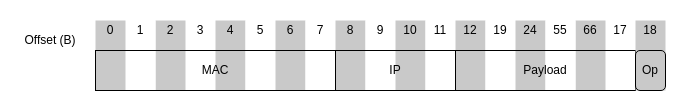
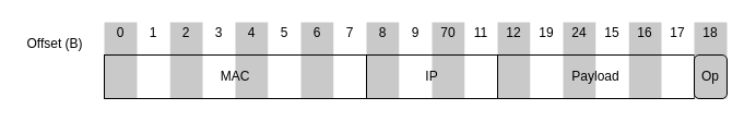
  <mxCell id="0" />
  <mxCell id="1" parent="0" />
  <mxCell id="2" value="" style="rounded=0;whiteSpace=wrap;html=1;direction=south;strokeColor=none;" vertex="1" parent="1"><mxGeometry x="605" y="20" width="30" height="70" as="geometry" /></mxCell>
  <mxCell id="3" value="" style="rounded=0;whiteSpace=wrap;html=1;direction=south;fontColor=#333333;strokeColor=none;fillColor=#C9C9C9;" vertex="1" parent="1"><mxGeometry x="575" y="20" width="30" height="70" as="geometry" /></mxCell>
  <mxCell id="4" value="" style="rounded=0;whiteSpace=wrap;html=1;direction=south;strokeColor=none;" vertex="1" parent="1"><mxGeometry x="185" y="20" width="30" height="70" as="geometry" /></mxCell>
  <mxCell id="5" value="" style="rounded=0;whiteSpace=wrap;html=1;direction=south;fontColor=#333333;strokeColor=none;fillColor=#C9C9C9;" vertex="1" parent="1"><mxGeometry x="215" y="20" width="30" height="70" as="geometry" /></mxCell>
  <mxCell id="6" value="" style="rounded=0;whiteSpace=wrap;html=1;direction=south;strokeColor=none;" vertex="1" parent="1"><mxGeometry x="245" y="20" width="30" height="70" as="geometry" /></mxCell>
  <mxCell id="7" value="" style="rounded=0;whiteSpace=wrap;html=1;direction=south;fontColor=#333333;strokeColor=none;fillColor=#C9C9C9;" vertex="1" parent="1"><mxGeometry x="275" y="20" width="30" height="70" as="geometry" /></mxCell>
  <mxCell id="8" value="" style="rounded=0;whiteSpace=wrap;html=1;direction=north;strokeColor=none;" vertex="1" parent="1"><mxGeometry x="305" y="20" width="30" height="70" as="geometry" /></mxCell>
  <mxCell id="9" value="" style="rounded=0;whiteSpace=wrap;html=1;direction=south;fontColor=#333333;strokeColor=none;fillColor=#C9C9C9;" vertex="1" parent="1"><mxGeometry x="335" y="20" width="30" height="70" as="geometry" /></mxCell>
  <mxCell id="10" value="" style="rounded=0;whiteSpace=wrap;html=1;direction=south;strokeColor=none;" vertex="1" parent="1"><mxGeometry x="365" y="20" width="30" height="70" as="geometry" /></mxCell>
  <mxCell id="11" value="" style="rounded=0;whiteSpace=wrap;html=1;direction=south;fontColor=#333333;strokeColor=none;fillColor=#C9C9C9;" vertex="1" parent="1"><mxGeometry x="395" y="20" width="30" height="70" as="geometry" /></mxCell>
  <mxCell id="12" value="" style="rounded=0;whiteSpace=wrap;html=1;direction=south;fontColor=#333333;strokeColor=none;fillColor=#C9C9C9;" vertex="1" parent="1"><mxGeometry x="155" y="20" width="30" height="70" as="geometry" /></mxCell>
  <mxCell id="13" value="" style="rounded=0;whiteSpace=wrap;html=1;direction=south;strokeColor=none;" vertex="1" parent="1"><mxGeometry x="425" y="20" width="30" height="70" as="geometry" /></mxCell>
  <mxCell id="14" value="" style="rounded=0;whiteSpace=wrap;html=1;direction=south;strokeColor=none;" vertex="1" parent="1"><mxGeometry x="125" y="20" width="30" height="70" as="geometry" /></mxCell>
  <mxCell id="15" value="" style="rounded=0;whiteSpace=wrap;html=1;direction=south;fontColor=#333333;strokeColor=none;fillColor=#C9C9C9;" vertex="1" parent="1"><mxGeometry x="95" y="20" width="30" height="70" as="geometry" /></mxCell>
  <mxCell id="16" value="MAC" style="rounded=0;whiteSpace=wrap;html=1;fillColor=none;" vertex="1" parent="1"><mxGeometry x="95" y="50" width="240" height="40" as="geometry" /></mxCell>
  <mxCell id="17" value="IP" style="rounded=0;whiteSpace=wrap;html=1;fillColor=none;" vertex="1" parent="1"><mxGeometry x="335" y="50" width="120" height="40" as="geometry" /></mxCell>
  <mxCell id="18" value="0" style="text;html=1;strokeColor=none;fillColor=none;align=center;verticalAlign=middle;whiteSpace=wrap;rounded=0;" vertex="1" parent="1"><mxGeometry x="90" y="20" width="40" height="20" as="geometry" /></mxCell>
  <mxCell id="19" value="1" style="text;html=1;strokeColor=none;fillColor=none;align=center;verticalAlign=middle;whiteSpace=wrap;rounded=0;" vertex="1" parent="1"><mxGeometry x="120" y="20" width="40" height="20" as="geometry" /></mxCell>
  <mxCell id="20" value="2" style="text;html=1;strokeColor=none;fillColor=none;align=center;verticalAlign=middle;whiteSpace=wrap;rounded=0;" vertex="1" parent="1"><mxGeometry x="150" y="20" width="40" height="20" as="geometry" /></mxCell>
  <mxCell id="21" value="3" style="text;html=1;strokeColor=none;fillColor=none;align=center;verticalAlign=middle;whiteSpace=wrap;rounded=0;" vertex="1" parent="1"><mxGeometry x="180" y="20" width="40" height="20" as="geometry" /></mxCell>
  <mxCell id="22" value="4" style="text;html=1;strokeColor=none;fillColor=none;align=center;verticalAlign=middle;whiteSpace=wrap;rounded=0;" vertex="1" parent="1"><mxGeometry x="210" y="20" width="40" height="20" as="geometry" /></mxCell>
  <mxCell id="23" value="5" style="text;html=1;strokeColor=none;fillColor=none;align=center;verticalAlign=middle;whiteSpace=wrap;rounded=0;" vertex="1" parent="1"><mxGeometry x="240" y="20" width="40" height="20" as="geometry" /></mxCell>
  <mxCell id="24" value="6" style="text;html=1;strokeColor=none;fillColor=none;align=center;verticalAlign=middle;whiteSpace=wrap;rounded=0;" vertex="1" parent="1"><mxGeometry x="270" y="20" width="40" height="20" as="geometry" /></mxCell>
  <mxCell id="25" value="7" style="text;html=1;strokeColor=none;fillColor=none;align=center;verticalAlign=middle;whiteSpace=wrap;rounded=0;" vertex="1" parent="1"><mxGeometry x="300" y="20" width="40" height="20" as="geometry" /></mxCell>
  <mxCell id="26" value="8" style="text;html=1;strokeColor=none;fillColor=none;align=center;verticalAlign=middle;whiteSpace=wrap;rounded=0;" vertex="1" parent="1"><mxGeometry x="330" y="20" width="40" height="20" as="geometry" /></mxCell>
  <mxCell id="27" value="9" style="text;html=1;strokeColor=none;fillColor=none;align=center;verticalAlign=middle;whiteSpace=wrap;rounded=0;" vertex="1" parent="1"><mxGeometry x="360" y="20" width="40" height="20" as="geometry" /></mxCell>
- <mxCell id="28" value="10" style="text;html=1;strokeColor=none;fillColor=none;align=center;verticalAlign=middle;whiteSpace=wrap;rounded=0;" vertex="1" parent="1"><mxGeometry x="390" y="20" width="40" height="20" as="geometry" /></mxCell>
+ <mxCell id="28" value="70" style="text;html=1;strokeColor=none;fillColor=none;align=center;verticalAlign=middle;whiteSpace=wrap;rounded=0;" vertex="1" parent="1"><mxGeometry x="390" y="20" width="40" height="20" as="geometry" /></mxCell>
  <mxCell id="29" value="11" style="text;html=1;strokeColor=none;fillColor=none;align=center;verticalAlign=middle;whiteSpace=wrap;rounded=0;" vertex="1" parent="1"><mxGeometry x="420" y="20" width="40" height="20" as="geometry" /></mxCell>
  <mxCell id="30" value="Offset (B)" style="text;html=1;strokeColor=none;fillColor=none;align=center;verticalAlign=middle;whiteSpace=wrap;rounded=0;" vertex="1" parent="1"><mxGeometry x="20" y="30" width="60" height="20" as="geometry" /></mxCell>
  <mxCell id="31" value="" style="rounded=0;whiteSpace=wrap;html=1;direction=south;fontColor=#333333;strokeColor=none;fillColor=#C9C9C9;" vertex="1" parent="1"><mxGeometry x="455" y="20" width="30" height="70" as="geometry" /></mxCell>
  <mxCell id="32" value="" style="rounded=0;whiteSpace=wrap;html=1;direction=south;strokeColor=none;" vertex="1" parent="1"><mxGeometry x="485" y="20" width="30" height="70" as="geometry" /></mxCell>
  <mxCell id="33" value="" style="rounded=0;whiteSpace=wrap;html=1;direction=south;fontColor=#333333;strokeColor=none;fillColor=#C9C9C9;" vertex="1" parent="1"><mxGeometry x="515" y="20" width="30" height="70" as="geometry" /></mxCell>
  <mxCell id="34" value="" style="rounded=0;whiteSpace=wrap;html=1;direction=south;strokeColor=none;" vertex="1" parent="1"><mxGeometry x="545" y="20" width="30" height="70" as="geometry" /></mxCell>
  <mxCell id="35" value="Payload" style="rounded=0;whiteSpace=wrap;html=1;fillColor=none;" vertex="1" parent="1"><mxGeometry x="455" y="50" width="180" height="40" as="geometry" /></mxCell>
  <mxCell id="36" value="19" style="text;html=1;strokeColor=none;fillColor=none;align=center;verticalAlign=middle;whiteSpace=wrap;rounded=0;" vertex="1" parent="1"><mxGeometry x="480" y="20" width="40" height="20" as="geometry" /></mxCell>
  <mxCell id="37" value="24" style="text;html=1;strokeColor=none;fillColor=none;align=center;verticalAlign=middle;whiteSpace=wrap;rounded=0;" vertex="1" parent="1"><mxGeometry x="510" y="20" width="40" height="20" as="geometry" /></mxCell>
- <mxCell id="38" value="55" style="text;html=1;strokeColor=none;fillColor=none;align=center;verticalAlign=middle;whiteSpace=wrap;rounded=0;" vertex="1" parent="1"><mxGeometry x="540" y="20" width="40" height="20" as="geometry" /></mxCell>
+ <mxCell id="38" value="15" style="text;html=1;strokeColor=none;fillColor=none;align=center;verticalAlign=middle;whiteSpace=wrap;rounded=0;" vertex="1" parent="1"><mxGeometry x="540" y="20" width="40" height="20" as="geometry" /></mxCell>
  <mxCell id="39" value="" style="rounded=0;whiteSpace=wrap;html=1;direction=south;fontColor=#333333;strokeColor=none;fillColor=#C9C9C9;" vertex="1" parent="1"><mxGeometry x="635" y="20" width="30" height="70" as="geometry" /></mxCell>
  <mxCell id="40" value="Op" style="whiteSpace=wrap;html=1;fillColor=none;rounded=1;" vertex="1" parent="1"><mxGeometry x="635" y="50" width="30" height="40" as="geometry" /></mxCell>
  <mxCell id="41" value="17" style="text;html=1;strokeColor=none;fillColor=none;align=center;verticalAlign=middle;whiteSpace=wrap;rounded=0;" vertex="1" parent="1"><mxGeometry x="600" y="20" width="40" height="20" as="geometry" /></mxCell>
  <mxCell id="42" value="18" style="text;html=1;strokeColor=none;fillColor=none;align=center;verticalAlign=middle;whiteSpace=wrap;rounded=0;" vertex="1" parent="1"><mxGeometry x="630" y="20" width="40" height="20" as="geometry" /></mxCell>
  <mxCell id="43" value="12" style="text;html=1;strokeColor=none;fillColor=none;align=center;verticalAlign=middle;whiteSpace=wrap;rounded=0;" vertex="1" parent="1"><mxGeometry x="450" y="20" width="40" height="20" as="geometry" /></mxCell>
- <mxCell id="44" value="66" style="text;html=1;strokeColor=none;fillColor=none;align=center;verticalAlign=middle;whiteSpace=wrap;rounded=0;" vertex="1" parent="1"><mxGeometry x="570" y="20" width="40" height="20" as="geometry" /></mxCell>
+ <mxCell id="44" value="16" style="text;html=1;strokeColor=none;fillColor=none;align=center;verticalAlign=middle;whiteSpace=wrap;rounded=0;" vertex="1" parent="1"><mxGeometry x="570" y="20" width="40" height="20" as="geometry" /></mxCell>
